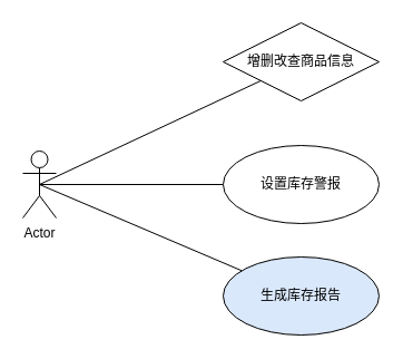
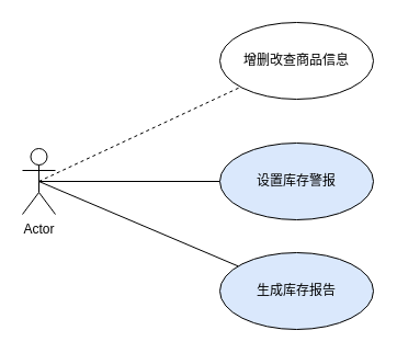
  <mxCell id="0" />
  <mxCell id="1" parent="0" />
- <mxCell id="2" style="edgeStyle=none;html=1;exitX=0.5;exitY=0.5;exitDx=0;exitDy=0;exitPerimeter=0;endArrow=none;endFill=0;" edge="1" parent="1" source="5" target="6"><mxGeometry relative="1" as="geometry" /></mxCell>
+ <mxCell id="2" style="edgeStyle=none;html=1;exitX=0.5;exitY=0.5;exitDx=0;exitDy=0;exitPerimeter=0;endArrow=none;endFill=0;dashed=1;" edge="1" parent="1" source="5" target="6"><mxGeometry relative="1" as="geometry" /></mxCell>
  <mxCell id="3" style="edgeStyle=none;shape=connector;rounded=1;html=1;exitX=0.5;exitY=0.5;exitDx=0;exitDy=0;exitPerimeter=0;labelBackgroundColor=default;strokeColor=default;fontFamily=Helvetica;fontSize=11;fontColor=default;endArrow=none;endFill=0;" edge="1" parent="1" source="5" target="7"><mxGeometry relative="1" as="geometry" /></mxCell>
  <mxCell id="4" style="edgeStyle=none;shape=connector;rounded=1;html=1;exitX=0.5;exitY=0.5;exitDx=0;exitDy=0;exitPerimeter=0;labelBackgroundColor=default;strokeColor=default;fontFamily=Helvetica;fontSize=11;fontColor=default;endArrow=none;endFill=0;" edge="1" parent="1" source="5" target="8"><mxGeometry relative="1" as="geometry" /></mxCell>
  <mxCell id="5" value="Actor" style="shape=umlActor;verticalLabelPosition=bottom;verticalAlign=top;html=1;outlineConnect=0;" vertex="1" parent="1"><mxGeometry x="20" y="135" width="30" height="60" as="geometry" /></mxCell>
- <mxCell id="6" value="增删改查商品信息" style="rhombus;whiteSpace=wrap;html=1;" vertex="1" parent="1"><mxGeometry x="200" y="20" width="140" height="70" as="geometry" /></mxCell>
- <mxCell id="7" value="设置库存警报" style="ellipse;whiteSpace=wrap;html=1;" vertex="1" parent="1"><mxGeometry x="200" y="130" width="140" height="70" as="geometry" /></mxCell>
+ <mxCell id="6" value="增删改查商品信息" style="ellipse;whiteSpace=wrap;html=1;" vertex="1" parent="1"><mxGeometry x="200" y="20" width="140" height="70" as="geometry" /></mxCell>
+ <mxCell id="7" value="设置库存警报" style="ellipse;whiteSpace=wrap;html=1;fillColor=#dae8fc;" vertex="1" parent="1"><mxGeometry x="200" y="130" width="140" height="70" as="geometry" /></mxCell>
  <mxCell id="8" value="生成库存报告" style="ellipse;whiteSpace=wrap;html=1;fillColor=#dae8fc;" vertex="1" parent="1"><mxGeometry x="200" y="230" width="140" height="70" as="geometry" /></mxCell>
